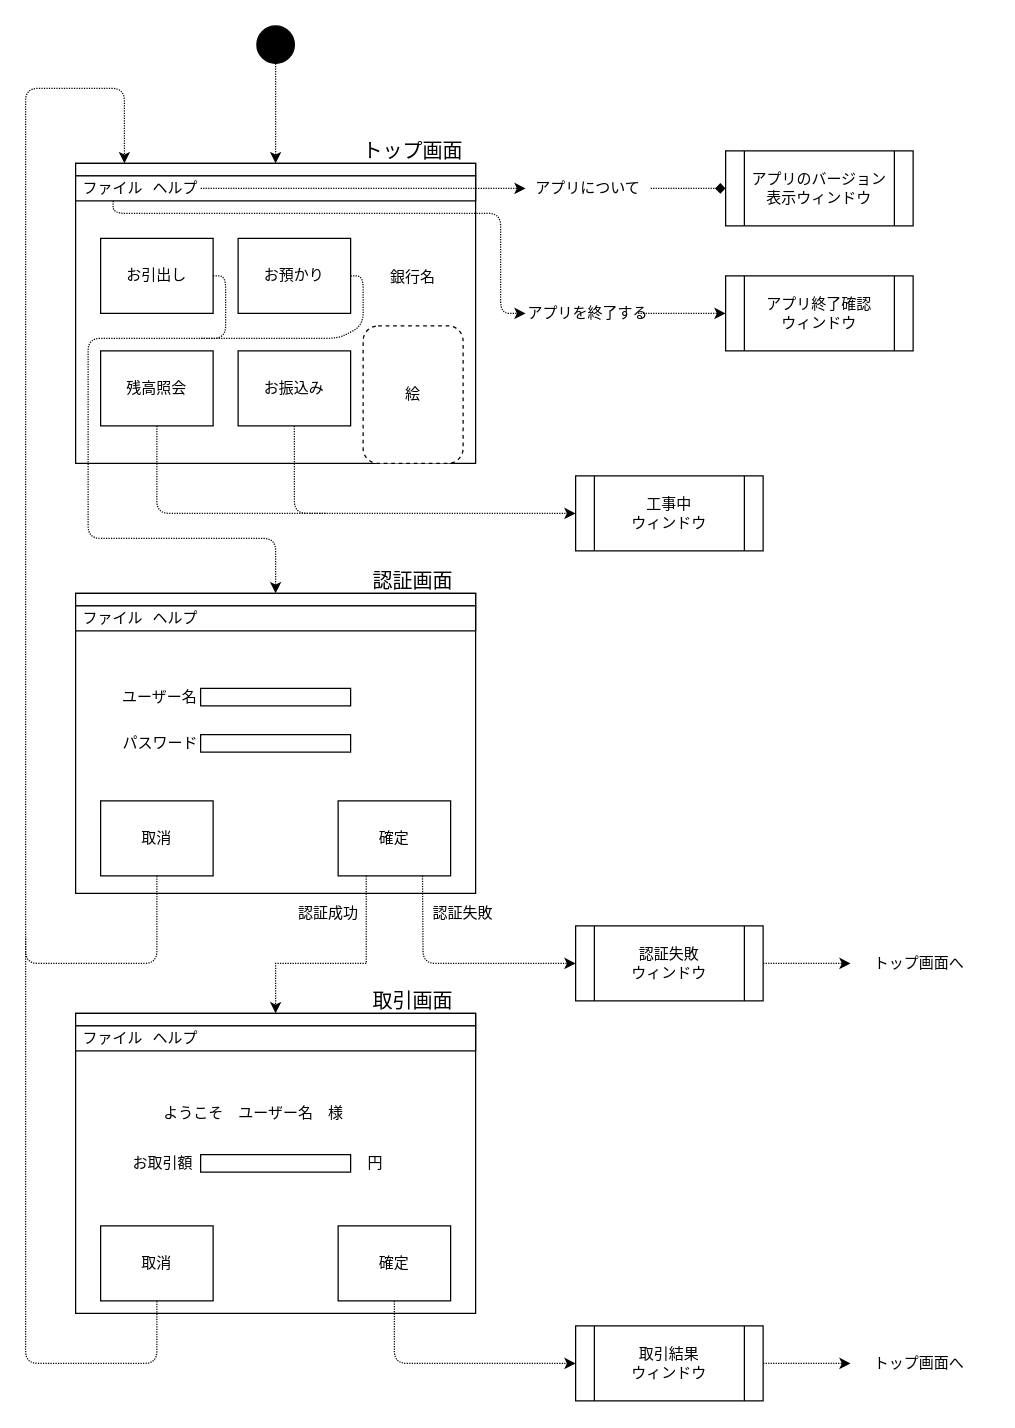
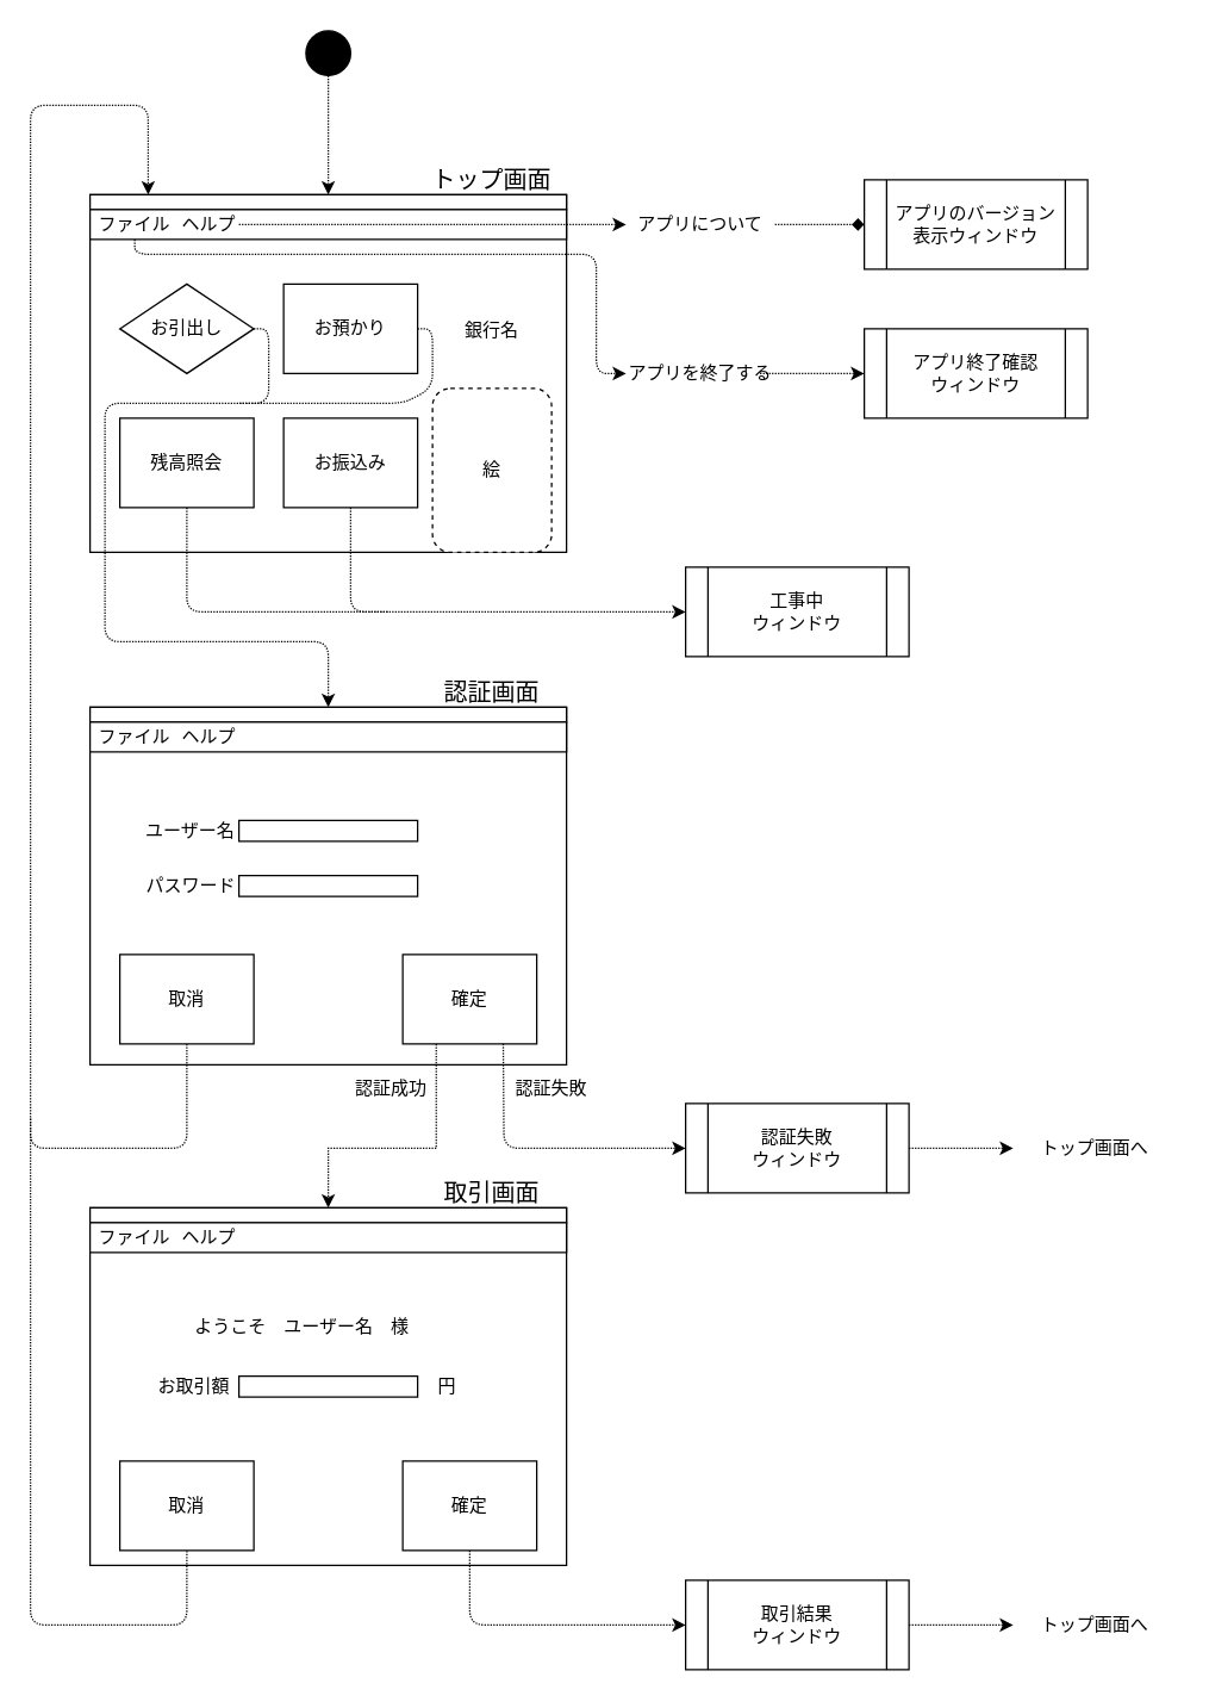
  <mxCell id="0" />
  <mxCell id="1" parent="0" />
  <mxCell id="2" value="" style="group" parent="1" vertex="1" connectable="0"><mxGeometry x="60" y="130" width="350" height="240" as="geometry" /></mxCell>
  <mxCell id="3" value="" style="group" parent="2" vertex="1" connectable="0"><mxGeometry width="350" height="240" as="geometry" /></mxCell>
  <mxCell id="4" value="" style="rounded=0;whiteSpace=wrap;html=1;" parent="3" vertex="1"><mxGeometry width="320" height="240" as="geometry" /></mxCell>
  <mxCell id="5" value="" style="rounded=0;whiteSpace=wrap;html=1;" parent="3" vertex="1"><mxGeometry width="320" height="10" as="geometry" /></mxCell>
  <mxCell id="6" value="" style="rounded=0;whiteSpace=wrap;html=1;" parent="3" vertex="1"><mxGeometry y="10" width="320" height="20" as="geometry" /></mxCell>
  <mxCell id="7" value="お預かり" style="rounded=0;whiteSpace=wrap;html=1;" parent="3" vertex="1"><mxGeometry x="130" y="60" width="90" height="60" as="geometry" /></mxCell>
  <mxCell id="8" value="お振込み" style="rounded=0;whiteSpace=wrap;html=1;" parent="3" vertex="1"><mxGeometry x="130" y="150" width="90" height="60" as="geometry" /></mxCell>
  <mxCell id="9" value="絵" style="rounded=1;whiteSpace=wrap;html=1;dashed=1;" parent="3" vertex="1"><mxGeometry x="230" y="130" width="80" height="110" as="geometry" /></mxCell>
  <mxCell id="10" value="銀行名" style="text;html=1;strokeColor=none;fillColor=none;align=center;verticalAlign=middle;whiteSpace=wrap;rounded=0;" parent="3" vertex="1"><mxGeometry x="250" y="81" width="40" height="20" as="geometry" /></mxCell>
  <mxCell id="11" value="ファイル" style="text;html=1;strokeColor=none;fillColor=none;align=center;verticalAlign=middle;whiteSpace=wrap;rounded=0;" parent="2" vertex="1"><mxGeometry y="10" width="60" height="20" as="geometry" /></mxCell>
  <mxCell id="12" value="ヘルプ" style="text;html=1;strokeColor=none;fillColor=none;align=center;verticalAlign=middle;whiteSpace=wrap;rounded=0;" parent="2" vertex="1"><mxGeometry x="60" y="10" width="40" height="20" as="geometry" /></mxCell>
- <mxCell id="13" value="お引出し" style="rounded=0;whiteSpace=wrap;html=1;" parent="1" vertex="1"><mxGeometry x="80" y="190" width="90" height="60" as="geometry" /></mxCell>
+ <mxCell id="13" value="お引出し" style="rhombus;whiteSpace=wrap;html=1;" parent="1" vertex="1"><mxGeometry x="80" y="190" width="90" height="60" as="geometry" /></mxCell>
  <mxCell id="14" value="残高照会" style="rounded=0;whiteSpace=wrap;html=1;" parent="1" vertex="1"><mxGeometry x="80" y="280" width="90" height="60" as="geometry" /></mxCell>
  <mxCell id="15" value="" style="group" parent="1" vertex="1" connectable="0"><mxGeometry x="60" y="474" width="320" height="240" as="geometry" /></mxCell>
  <mxCell id="16" value="" style="group" parent="15" vertex="1" connectable="0"><mxGeometry width="320" height="240" as="geometry" /></mxCell>
  <mxCell id="17" value="" style="rounded=0;whiteSpace=wrap;html=1;" parent="16" vertex="1"><mxGeometry width="320" height="240" as="geometry" /></mxCell>
  <mxCell id="18" value="" style="rounded=0;whiteSpace=wrap;html=1;" parent="16" vertex="1"><mxGeometry width="320" height="10" as="geometry" /></mxCell>
  <mxCell id="19" value="" style="rounded=0;whiteSpace=wrap;html=1;" parent="16" vertex="1"><mxGeometry y="10" width="320" height="20" as="geometry" /></mxCell>
  <mxCell id="20" value="" style="rounded=0;whiteSpace=wrap;html=1;" parent="16" vertex="1"><mxGeometry x="100" y="76" width="120" height="14" as="geometry" /></mxCell>
  <mxCell id="21" value="" style="rounded=0;whiteSpace=wrap;html=1;" parent="16" vertex="1"><mxGeometry x="100" y="113" width="120" height="14" as="geometry" /></mxCell>
  <mxCell id="22" value="取消" style="rounded=0;whiteSpace=wrap;html=1;" parent="16" vertex="1"><mxGeometry x="20" y="166" width="90" height="60" as="geometry" /></mxCell>
  <mxCell id="23" value="確定" style="rounded=0;whiteSpace=wrap;html=1;" parent="16" vertex="1"><mxGeometry x="210" y="166" width="90" height="60" as="geometry" /></mxCell>
  <mxCell id="24" value="ユーザー名" style="text;html=1;strokeColor=none;fillColor=none;align=center;verticalAlign=middle;whiteSpace=wrap;rounded=0;" parent="16" vertex="1"><mxGeometry x="35" y="73" width="65" height="20" as="geometry" /></mxCell>
  <mxCell id="25" value="パスワード" style="text;html=1;strokeColor=none;fillColor=none;align=center;verticalAlign=middle;whiteSpace=wrap;rounded=0;" parent="16" vertex="1"><mxGeometry x="32.5" y="110" width="70" height="20" as="geometry" /></mxCell>
  <mxCell id="26" value="ファイル" style="text;html=1;strokeColor=none;fillColor=none;align=center;verticalAlign=middle;whiteSpace=wrap;rounded=0;" parent="15" vertex="1"><mxGeometry y="10" width="60" height="20" as="geometry" /></mxCell>
  <mxCell id="27" value="ヘルプ" style="text;html=1;strokeColor=none;fillColor=none;align=center;verticalAlign=middle;whiteSpace=wrap;rounded=0;" parent="15" vertex="1"><mxGeometry x="60" y="10" width="40" height="20" as="geometry" /></mxCell>
  <mxCell id="28" value="" style="group" parent="1" vertex="1" connectable="0"><mxGeometry x="60" y="810" width="390" height="240" as="geometry" /></mxCell>
  <mxCell id="29" value="" style="group" parent="28" vertex="1" connectable="0"><mxGeometry width="390" height="240" as="geometry" /></mxCell>
  <mxCell id="30" value="" style="rounded=0;whiteSpace=wrap;html=1;" parent="29" vertex="1"><mxGeometry width="320" height="240" as="geometry" /></mxCell>
  <mxCell id="31" value="" style="rounded=0;whiteSpace=wrap;html=1;" parent="29" vertex="1"><mxGeometry width="320" height="10" as="geometry" /></mxCell>
  <mxCell id="32" value="" style="rounded=0;whiteSpace=wrap;html=1;" parent="29" vertex="1"><mxGeometry y="10" width="320" height="20" as="geometry" /></mxCell>
  <mxCell id="33" value="ようこそ　ユーザー名　様" style="text;html=1;strokeColor=none;fillColor=none;align=center;verticalAlign=middle;whiteSpace=wrap;rounded=0;" parent="29" vertex="1"><mxGeometry x="40" y="70" width="205" height="20" as="geometry" /></mxCell>
  <mxCell id="34" value="" style="rounded=0;whiteSpace=wrap;html=1;" parent="29" vertex="1"><mxGeometry x="100" y="113" width="120" height="14" as="geometry" /></mxCell>
  <mxCell id="35" value="お取引額" style="text;html=1;strokeColor=none;fillColor=none;align=center;verticalAlign=middle;whiteSpace=wrap;rounded=0;" parent="29" vertex="1"><mxGeometry x="40" y="110" width="60" height="20" as="geometry" /></mxCell>
  <mxCell id="36" value="円" style="text;html=1;strokeColor=none;fillColor=none;align=center;verticalAlign=middle;whiteSpace=wrap;rounded=0;" parent="29" vertex="1"><mxGeometry x="220" y="110" width="40" height="20" as="geometry" /></mxCell>
  <mxCell id="37" value="取消" style="rounded=0;whiteSpace=wrap;html=1;" parent="29" vertex="1"><mxGeometry x="20" y="170" width="90" height="60" as="geometry" /></mxCell>
  <mxCell id="38" value="確定" style="rounded=0;whiteSpace=wrap;html=1;" parent="29" vertex="1"><mxGeometry x="210" y="170" width="90" height="60" as="geometry" /></mxCell>
  <mxCell id="39" value="ファイル" style="text;html=1;strokeColor=none;fillColor=none;align=center;verticalAlign=middle;whiteSpace=wrap;rounded=0;" parent="28" vertex="1"><mxGeometry y="10" width="60" height="20" as="geometry" /></mxCell>
  <mxCell id="40" value="ヘルプ" style="text;html=1;strokeColor=none;fillColor=none;align=center;verticalAlign=middle;whiteSpace=wrap;rounded=0;" parent="28" vertex="1"><mxGeometry x="60" y="10" width="40" height="20" as="geometry" /></mxCell>
  <mxCell id="41" value="" style="endArrow=classic;html=1;exitX=1;exitY=0.5;exitDx=0;exitDy=0;entryX=0.5;entryY=0;entryDx=0;entryDy=0;dashed=1;dashPattern=1 1;" parent="1" source="13" target="18" edge="1"><mxGeometry width="50" height="50" relative="1" as="geometry"><mxPoint x="70" y="460" as="sourcePoint" /><mxPoint x="120" y="410" as="targetPoint" /><Array as="points"><mxPoint x="180" y="220" /><mxPoint x="180" y="270" /><mxPoint x="70" y="270" /><mxPoint x="70" y="430" /><mxPoint x="220" y="430" /></Array></mxGeometry></mxCell>
  <mxCell id="42" value="" style="endArrow=none;html=1;exitX=1;exitY=0.5;exitDx=0;exitDy=0;dashed=1;dashPattern=1 1;" parent="1" source="7" edge="1"><mxGeometry width="50" height="50" relative="1" as="geometry"><mxPoint x="280" y="440" as="sourcePoint" /><mxPoint x="160" y="270" as="targetPoint" /><Array as="points"><mxPoint x="290" y="220" /><mxPoint x="290" y="260" /><mxPoint x="270" y="270" /></Array></mxGeometry></mxCell>
  <mxCell id="43" value="" style="endArrow=classic;html=1;exitX=0.5;exitY=1;exitDx=0;exitDy=0;dashed=1;dashPattern=1 1;entryX=0;entryY=0.5;entryDx=0;entryDy=0;" parent="1" source="8" target="45" edge="1"><mxGeometry width="50" height="50" relative="1" as="geometry"><mxPoint x="230" y="440" as="sourcePoint" /><mxPoint x="420" y="410" as="targetPoint" /><Array as="points"><mxPoint x="235" y="410" /></Array></mxGeometry></mxCell>
  <mxCell id="44" value="" style="endArrow=none;html=1;exitX=0.5;exitY=1;exitDx=0;exitDy=0;dashed=1;dashPattern=1 1;" parent="1" source="14" edge="1"><mxGeometry width="50" height="50" relative="1" as="geometry"><mxPoint x="0" y="470" as="sourcePoint" /><mxPoint x="260" y="410" as="targetPoint" /><Array as="points"><mxPoint x="125" y="410" /></Array></mxGeometry></mxCell>
  <mxCell id="45" value="工事中&lt;br&gt;ウィンドウ" style="shape=process;whiteSpace=wrap;html=1;backgroundOutline=1;" parent="1" vertex="1"><mxGeometry x="460" y="380" width="150" height="60" as="geometry" /></mxCell>
  <mxCell id="46" style="edgeStyle=orthogonalEdgeStyle;rounded=0;orthogonalLoop=1;jettySize=auto;html=1;exitX=0.25;exitY=1;exitDx=0;exitDy=0;entryX=0.5;entryY=0;entryDx=0;entryDy=0;dashed=1;dashPattern=1 1;" parent="1" source="23" target="31" edge="1"><mxGeometry relative="1" as="geometry"><Array as="points"><mxPoint x="293" y="770" /><mxPoint x="220" y="770" /></Array></mxGeometry></mxCell>
  <mxCell id="47" value="認証失敗&lt;br&gt;ウィンドウ" style="shape=process;whiteSpace=wrap;html=1;backgroundOutline=1;" parent="1" vertex="1"><mxGeometry x="460" y="740" width="150" height="60" as="geometry" /></mxCell>
  <mxCell id="48" value="認証失敗" style="text;html=1;strokeColor=none;fillColor=none;align=center;verticalAlign=middle;whiteSpace=wrap;rounded=0;" parent="1" vertex="1"><mxGeometry x="340" y="720" width="60" height="20" as="geometry" /></mxCell>
  <mxCell id="49" value="認証成功" style="text;html=1;strokeColor=none;fillColor=none;align=center;verticalAlign=middle;whiteSpace=wrap;rounded=0;" parent="1" vertex="1"><mxGeometry x="230" y="720" width="65" height="20" as="geometry" /></mxCell>
  <mxCell id="50" value="" style="endArrow=classic;html=1;dashed=1;dashPattern=1 1;exitX=0.5;exitY=1;exitDx=0;exitDy=0;entryX=0.122;entryY=0;entryDx=0;entryDy=0;entryPerimeter=0;" parent="1" source="22" target="5" edge="1"><mxGeometry width="50" height="50" relative="1" as="geometry"><mxPoint x="70" y="800" as="sourcePoint" /><mxPoint x="80" y="750" as="targetPoint" /><Array as="points"><mxPoint x="125" y="770" /><mxPoint x="20" y="770" /><mxPoint x="20" y="70" /><mxPoint x="99" y="70" /></Array></mxGeometry></mxCell>
  <mxCell id="51" value="" style="endArrow=none;dashed=1;html=1;dashPattern=1 1;entryX=0.5;entryY=1;entryDx=0;entryDy=0;" parent="1" target="37" edge="1"><mxGeometry width="50" height="50" relative="1" as="geometry"><mxPoint x="20" y="750" as="sourcePoint" /><mxPoint x="100" y="1100" as="targetPoint" /><Array as="points"><mxPoint x="20" y="1090" /><mxPoint x="125" y="1090" /></Array></mxGeometry></mxCell>
  <mxCell id="52" value="" style="endArrow=classic;html=1;dashed=1;dashPattern=1 1;exitX=0.75;exitY=1;exitDx=0;exitDy=0;entryX=0;entryY=0.5;entryDx=0;entryDy=0;" parent="1" source="23" target="47" edge="1"><mxGeometry width="50" height="50" relative="1" as="geometry"><mxPoint x="340" y="800" as="sourcePoint" /><mxPoint x="440" y="770" as="targetPoint" /><Array as="points"><mxPoint x="338" y="770" /></Array></mxGeometry></mxCell>
  <mxCell id="53" value="" style="endArrow=classic;html=1;dashed=1;dashPattern=1 1;exitX=1;exitY=0.5;exitDx=0;exitDy=0;" parent="1" source="47" target="54" edge="1"><mxGeometry width="50" height="50" relative="1" as="geometry"><mxPoint x="560" y="740" as="sourcePoint" /><mxPoint x="680" y="770" as="targetPoint" /></mxGeometry></mxCell>
  <mxCell id="54" value="トップ画面へ" style="text;html=1;strokeColor=none;fillColor=none;align=center;verticalAlign=middle;whiteSpace=wrap;rounded=0;" parent="1" vertex="1"><mxGeometry x="680" y="760" width="110" height="20" as="geometry" /></mxCell>
  <mxCell id="55" value="" style="endArrow=classic;html=1;dashed=1;dashPattern=1 1;exitX=0.5;exitY=1;exitDx=0;exitDy=0;entryX=0;entryY=0.5;entryDx=0;entryDy=0;" parent="1" source="38" target="56" edge="1"><mxGeometry width="50" height="50" relative="1" as="geometry"><mxPoint x="460" y="1040" as="sourcePoint" /><mxPoint x="500" y="1030" as="targetPoint" /><Array as="points"><mxPoint x="315" y="1090" /></Array></mxGeometry></mxCell>
  <mxCell id="56" value="取引結果&lt;br&gt;ウィンドウ" style="shape=process;whiteSpace=wrap;html=1;backgroundOutline=1;" parent="1" vertex="1"><mxGeometry x="460" y="1060" width="150" height="60" as="geometry" /></mxCell>
  <mxCell id="57" value="" style="endArrow=classic;html=1;dashed=1;dashPattern=1 1;exitX=1;exitY=0.5;exitDx=0;exitDy=0;" parent="1" source="56" target="58" edge="1"><mxGeometry width="50" height="50" relative="1" as="geometry"><mxPoint x="620" y="1090" as="sourcePoint" /><mxPoint x="680" y="1090" as="targetPoint" /></mxGeometry></mxCell>
  <mxCell id="58" value="トップ画面へ" style="text;html=1;strokeColor=none;fillColor=none;align=center;verticalAlign=middle;whiteSpace=wrap;rounded=0;" parent="1" vertex="1"><mxGeometry x="680" y="1080" width="110" height="20" as="geometry" /></mxCell>
  <mxCell id="59" value="トップ画面" style="text;html=1;strokeColor=none;fillColor=none;align=center;verticalAlign=middle;whiteSpace=wrap;rounded=0;fontSize=16;" parent="1" vertex="1"><mxGeometry x="280" y="110" width="100" height="20" as="geometry" /></mxCell>
  <mxCell id="60" value="認証画面" style="text;html=1;strokeColor=none;fillColor=none;align=center;verticalAlign=middle;whiteSpace=wrap;rounded=0;fontSize=16;" parent="1" vertex="1"><mxGeometry x="280" y="454" width="100" height="20" as="geometry" /></mxCell>
  <mxCell id="61" value="取引画面" style="text;html=1;strokeColor=none;fillColor=none;align=center;verticalAlign=middle;whiteSpace=wrap;rounded=0;fontSize=16;" parent="1" vertex="1"><mxGeometry x="280" y="790" width="100" height="20" as="geometry" /></mxCell>
  <mxCell id="62" value="" style="endArrow=classic;html=1;dashed=1;dashPattern=1 1;fontSize=16;exitX=1;exitY=0.5;exitDx=0;exitDy=0;entryX=0;entryY=0.5;entryDx=0;entryDy=0;" parent="1" source="12" target="65" edge="1"><mxGeometry width="50" height="50" relative="1" as="geometry"><mxPoint x="480" y="230" as="sourcePoint" /><mxPoint x="410" y="150" as="targetPoint" /></mxGeometry></mxCell>
  <mxCell id="63" value="" style="endArrow=classic;html=1;dashed=1;dashPattern=1 1;fontSize=16;exitX=0.5;exitY=1;exitDx=0;exitDy=0;entryX=0;entryY=0.5;entryDx=0;entryDy=0;" parent="1" source="11" target="67" edge="1"><mxGeometry width="50" height="50" relative="1" as="geometry"><mxPoint x="470" y="270" as="sourcePoint" /><mxPoint x="420" y="250" as="targetPoint" /><Array as="points"><mxPoint x="90" y="170" /><mxPoint x="400" y="170" /><mxPoint x="400" y="250" /></Array></mxGeometry></mxCell>
  <mxCell id="64" value="アプリのバージョン表示ウィンドウ" style="shape=process;whiteSpace=wrap;html=1;backgroundOutline=1;" parent="1" vertex="1"><mxGeometry x="580" y="120" width="150" height="60" as="geometry" /></mxCell>
  <mxCell id="65" value="アプリについて" style="text;html=1;strokeColor=none;fillColor=none;align=center;verticalAlign=middle;whiteSpace=wrap;rounded=0;fontSize=12;" parent="1" vertex="1"><mxGeometry x="420" y="140" width="100" height="20" as="geometry" /></mxCell>
  <mxCell id="66" value="" style="endArrow=diamond;html=1;dashed=1;dashPattern=1 1;fontSize=12;exitX=1;exitY=0.5;exitDx=0;exitDy=0;entryX=0;entryY=0.5;entryDx=0;entryDy=0;" parent="1" source="65" target="64" edge="1"><mxGeometry width="50" height="50" relative="1" as="geometry"><mxPoint x="520" y="270" as="sourcePoint" /><mxPoint x="570" y="220" as="targetPoint" /></mxGeometry></mxCell>
  <mxCell id="67" value="アプリを終了する" style="text;html=1;strokeColor=none;fillColor=none;align=center;verticalAlign=middle;whiteSpace=wrap;rounded=0;fontSize=12;" parent="1" vertex="1"><mxGeometry x="420" y="240" width="100" height="20" as="geometry" /></mxCell>
  <mxCell id="68" value="アプリ終了確認&lt;br&gt;ウィンドウ" style="shape=process;whiteSpace=wrap;html=1;backgroundOutline=1;" parent="1" vertex="1"><mxGeometry x="580" y="220" width="150" height="60" as="geometry" /></mxCell>
  <mxCell id="69" value="" style="endArrow=classic;html=1;dashed=1;dashPattern=1 1;fontSize=12;exitX=1;exitY=0.5;exitDx=0;exitDy=0;entryX=0;entryY=0.5;entryDx=0;entryDy=0;" parent="1" target="68" edge="1"><mxGeometry width="50" height="50" relative="1" as="geometry"><mxPoint x="510" y="250" as="sourcePoint" /><mxPoint x="570" y="320" as="targetPoint" /></mxGeometry></mxCell>
  <mxCell id="70" value="" style="ellipse;whiteSpace=wrap;html=1;aspect=fixed;fillColor=#000000;" parent="1" vertex="1"><mxGeometry x="205" y="20" width="30" height="30" as="geometry" /></mxCell>
  <mxCell id="71" value="" style="endArrow=classic;html=1;dashed=1;dashPattern=1 1;exitX=0.5;exitY=1;exitDx=0;exitDy=0;entryX=0.5;entryY=0;entryDx=0;entryDy=0;" parent="1" source="70" target="5" edge="1"><mxGeometry width="50" height="50" relative="1" as="geometry"><mxPoint x="120" y="120" as="sourcePoint" /><mxPoint x="170" y="70" as="targetPoint" /></mxGeometry></mxCell>
